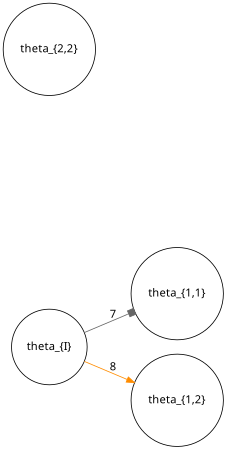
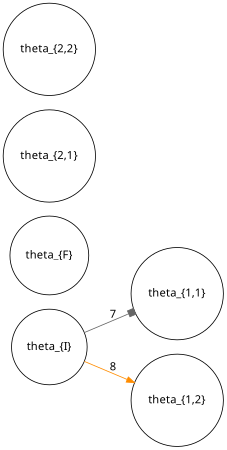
  digraph {
    fontname="Noto Sans"
    rankdir=LR
    node [fontname="Noto Sans" shape=circle]
    edge [fontname="Noto Sans"]
    n1 [label="\theta_{I}"]
    n2 [label="\theta_{1,1}"]
    n3 [label="\theta_{1,2}"]
+   n4 [label="\theta_{F}"]
+   n5 [label="\theta_{2,1}"]
    n6 [label="\theta_{2,2}"]
    n1 -> n2 [arrowhead=box color=gray40 label=7]
    n1 -> n3 [arrowhead=normal color=darkorange label=8]
  }
